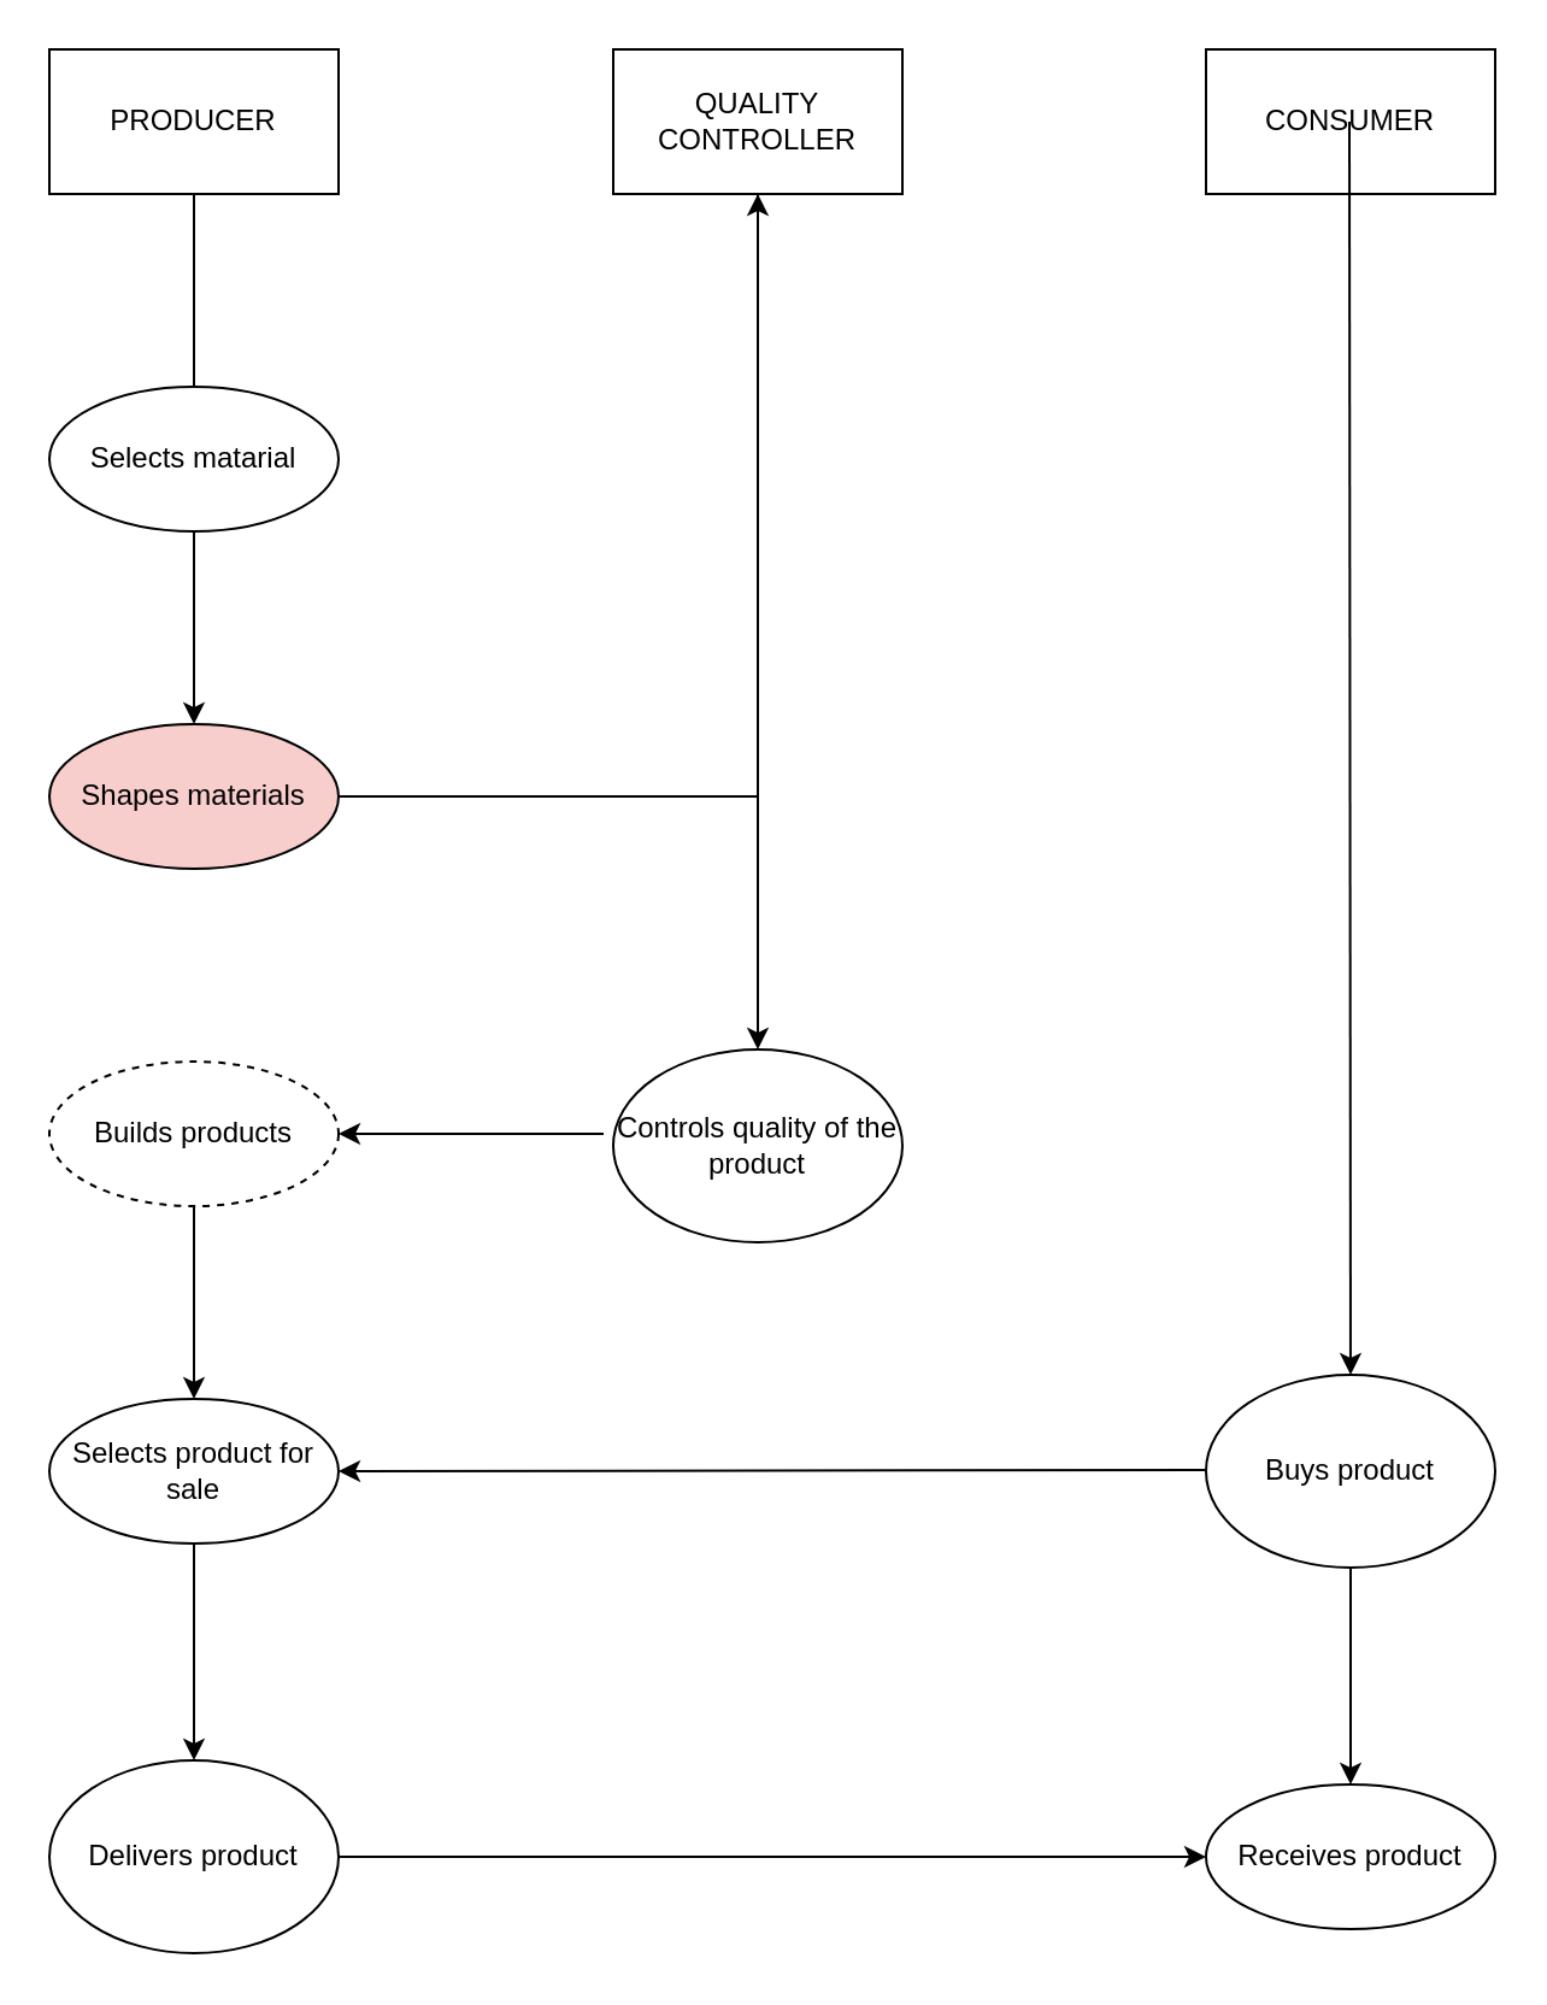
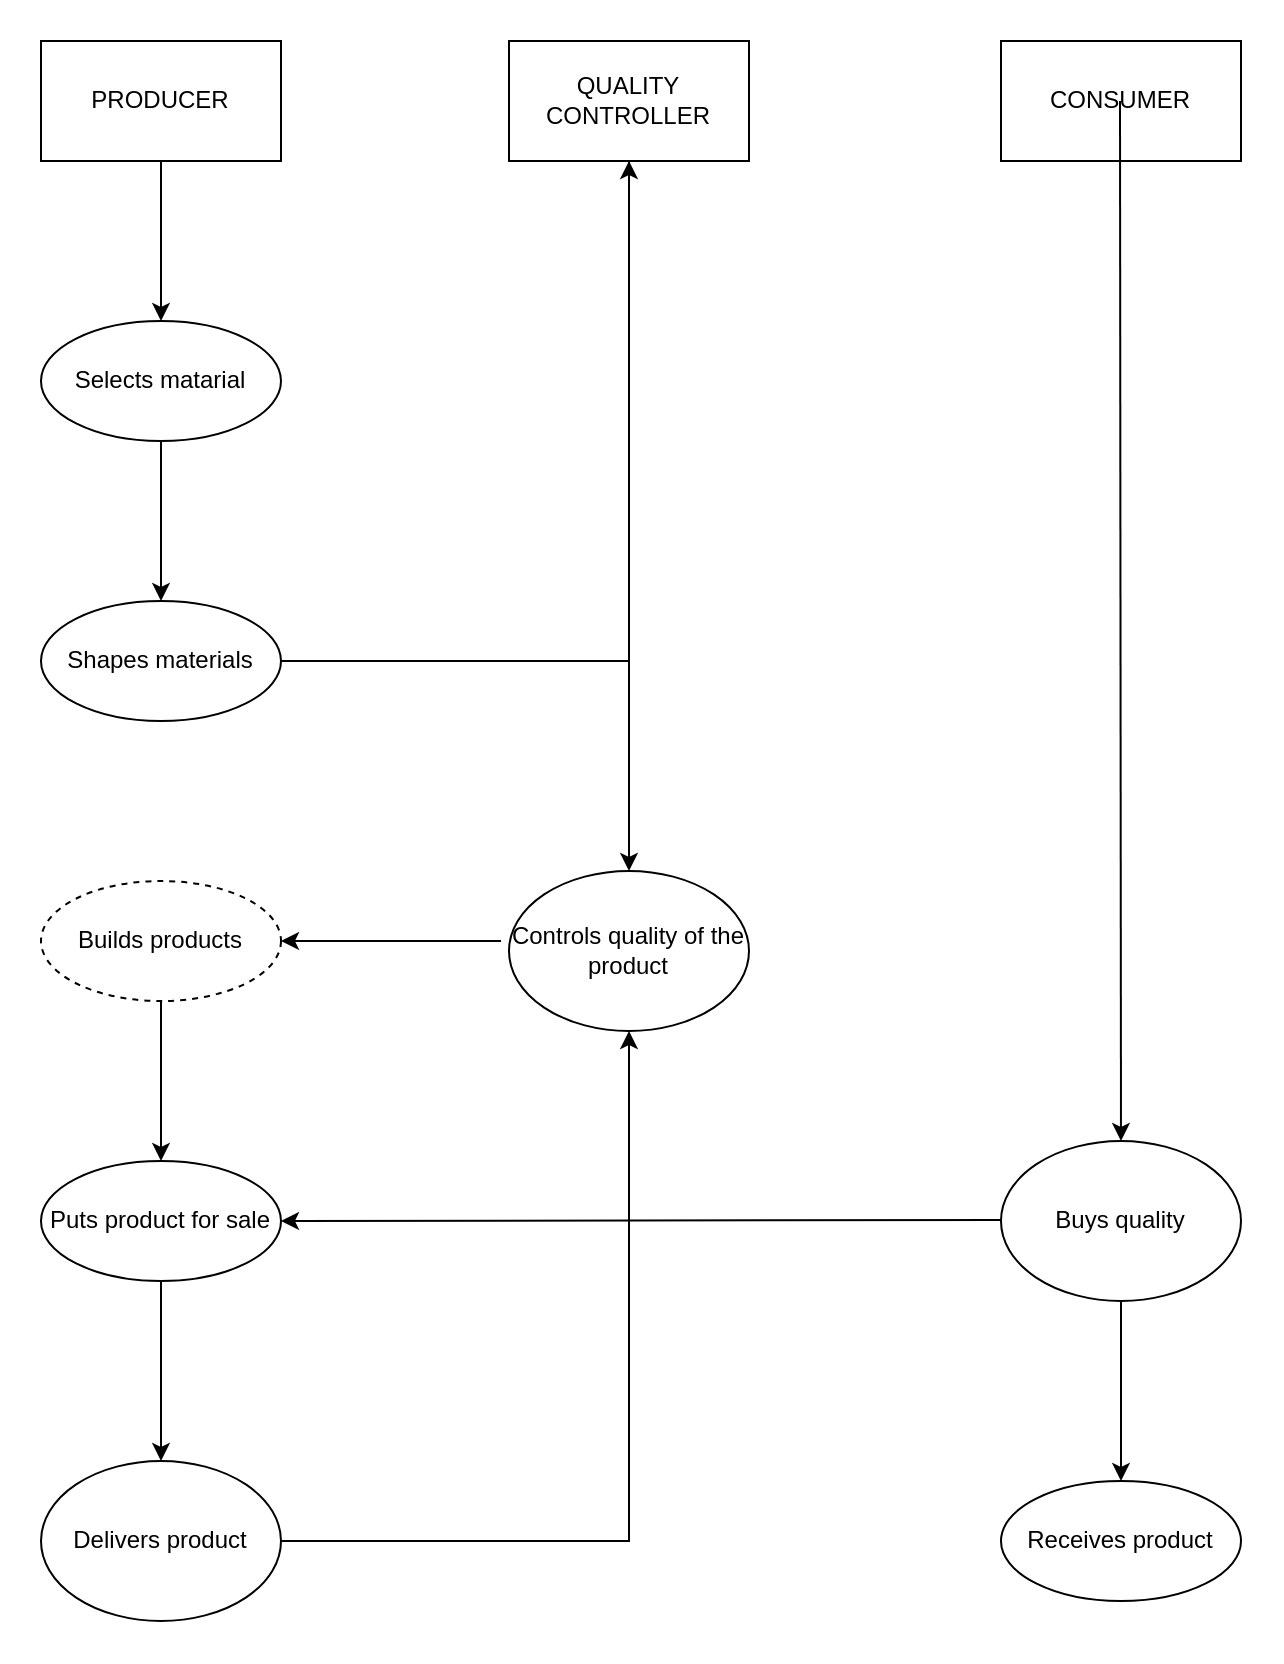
  <mxCell id="0" />
  <mxCell id="1" parent="0" />
- <mxCell id="2" value="" style="edgeStyle=orthogonalEdgeStyle;rounded=0;orthogonalLoop=1;jettySize=auto;html=1;endArrow=none;" edge="1" parent="1" source="3" target="9"><mxGeometry relative="1" as="geometry" /></mxCell>
+ <mxCell id="2" value="" style="edgeStyle=orthogonalEdgeStyle;rounded=0;orthogonalLoop=1;jettySize=auto;html=1;" edge="1" parent="1" source="3" target="9"><mxGeometry relative="1" as="geometry" /></mxCell>
  <mxCell id="3" value="PRODUCER" style="rounded=0;whiteSpace=wrap;html=1;" vertex="1" parent="1"><mxGeometry x="20" y="20" width="120" height="60" as="geometry" /></mxCell>
  <mxCell id="4" value="QUALITY CONTROLLER" style="rounded=0;whiteSpace=wrap;html=1;" vertex="1" parent="1"><mxGeometry x="254" y="20" width="120" height="60" as="geometry" /></mxCell>
  <mxCell id="5" value="CONSUMER" style="rounded=0;whiteSpace=wrap;html=1;" vertex="1" parent="1"><mxGeometry x="500" y="20" width="120" height="60" as="geometry" /></mxCell>
  <mxCell id="6" value="" style="endArrow=classic;html=1;rounded=0;" edge="1" parent="1" target="14"><mxGeometry width="50" height="50" relative="1" as="geometry"><mxPoint x="314" y="80" as="sourcePoint" /><mxPoint x="314" y="570" as="targetPoint" /></mxGeometry></mxCell>
  <mxCell id="7" value="" style="endArrow=classic;html=1;rounded=0;" edge="1" parent="1"><mxGeometry width="50" height="50" relative="1" as="geometry"><mxPoint x="559.5" y="50" as="sourcePoint" /><mxPoint x="560" y="570" as="targetPoint" /></mxGeometry></mxCell>
  <mxCell id="8" value="" style="edgeStyle=orthogonalEdgeStyle;rounded=0;orthogonalLoop=1;jettySize=auto;html=1;" edge="1" parent="1" source="9" target="11"><mxGeometry relative="1" as="geometry" /></mxCell>
  <mxCell id="9" value="Selects matarial" style="ellipse;whiteSpace=wrap;html=1;rounded=0;" vertex="1" parent="1"><mxGeometry x="20" y="160" width="120" height="60" as="geometry" /></mxCell>
  <mxCell id="10" value="" style="edgeStyle=orthogonalEdgeStyle;rounded=0;orthogonalLoop=1;jettySize=auto;html=1;" edge="1" parent="1" source="11" target="4"><mxGeometry relative="1" as="geometry" /></mxCell>
- <mxCell id="11" value="Shapes materials" style="ellipse;whiteSpace=wrap;html=1;rounded=0;fillColor=#f8cecc;" vertex="1" parent="1"><mxGeometry x="20" y="300" width="120" height="60" as="geometry" /></mxCell>
+ <mxCell id="11" value="Shapes materials" style="ellipse;whiteSpace=wrap;html=1;rounded=0;" vertex="1" parent="1"><mxGeometry x="20" y="300" width="120" height="60" as="geometry" /></mxCell>
  <mxCell id="12" value="" style="edgeStyle=orthogonalEdgeStyle;rounded=0;orthogonalLoop=1;jettySize=auto;html=1;" edge="1" parent="1" source="13" target="17"><mxGeometry relative="1" as="geometry" /></mxCell>
  <mxCell id="13" value="Builds products" style="ellipse;whiteSpace=wrap;html=1;rounded=0;dashed=1;" vertex="1" parent="1"><mxGeometry x="20" y="440" width="120" height="60" as="geometry" /></mxCell>
  <mxCell id="14" value="Controls quality of the product" style="ellipse;whiteSpace=wrap;html=1;" vertex="1" parent="1"><mxGeometry x="254" y="435" width="120" height="80" as="geometry" /></mxCell>
  <mxCell id="15" value="" style="endArrow=classic;html=1;rounded=0;" edge="1" parent="1" target="13"><mxGeometry width="50" height="50" relative="1" as="geometry"><mxPoint x="250" y="470" as="sourcePoint" /><mxPoint x="250" y="450" as="targetPoint" /></mxGeometry></mxCell>
  <mxCell id="16" value="" style="edgeStyle=orthogonalEdgeStyle;rounded=0;orthogonalLoop=1;jettySize=auto;html=1;" edge="1" parent="1" source="17" target="22"><mxGeometry relative="1" as="geometry" /></mxCell>
- <mxCell id="17" value="Selects product for sale" style="ellipse;whiteSpace=wrap;html=1;rounded=0;" vertex="1" parent="1"><mxGeometry x="20" y="580" width="120" height="60" as="geometry" /></mxCell>
+ <mxCell id="17" value="Puts product for sale" style="ellipse;whiteSpace=wrap;html=1;rounded=0;" vertex="1" parent="1"><mxGeometry x="20" y="580" width="120" height="60" as="geometry" /></mxCell>
  <mxCell id="18" value="" style="edgeStyle=orthogonalEdgeStyle;rounded=0;orthogonalLoop=1;jettySize=auto;html=1;" edge="1" parent="1" source="19" target="23"><mxGeometry relative="1" as="geometry" /></mxCell>
- <mxCell id="19" value="Buys product" style="ellipse;whiteSpace=wrap;html=1;" vertex="1" parent="1"><mxGeometry x="500" y="570" width="120" height="80" as="geometry" /></mxCell>
+ <mxCell id="19" value="Buys quality" style="ellipse;whiteSpace=wrap;html=1;" vertex="1" parent="1"><mxGeometry x="500" y="570" width="120" height="80" as="geometry" /></mxCell>
  <mxCell id="20" value="" style="endArrow=classic;html=1;rounded=0;entryX=1;entryY=0.5;entryDx=0;entryDy=0;" edge="1" parent="1" target="17"><mxGeometry width="50" height="50" relative="1" as="geometry"><mxPoint x="500" y="609.5" as="sourcePoint" /><mxPoint x="420" y="609.5" as="targetPoint" /></mxGeometry></mxCell>
- <mxCell id="21" value="" style="edgeStyle=orthogonalEdgeStyle;rounded=0;orthogonalLoop=1;jettySize=auto;html=1;" edge="1" parent="1" source="22" target="23"><mxGeometry relative="1" as="geometry" /></mxCell>
+ <mxCell id="21" value="" style="edgeStyle=orthogonalEdgeStyle;rounded=0;orthogonalLoop=1;jettySize=auto;html=1;" edge="1" parent="1" source="22" target="14"><mxGeometry relative="1" as="geometry" /></mxCell>
  <mxCell id="22" value="Delivers product" style="ellipse;whiteSpace=wrap;html=1;" vertex="1" parent="1"><mxGeometry x="20" y="730" width="120" height="80" as="geometry" /></mxCell>
  <mxCell id="23" value="Receives product" style="ellipse;whiteSpace=wrap;html=1;" vertex="1" parent="1"><mxGeometry x="500" y="740" width="120" height="60" as="geometry" /></mxCell>
